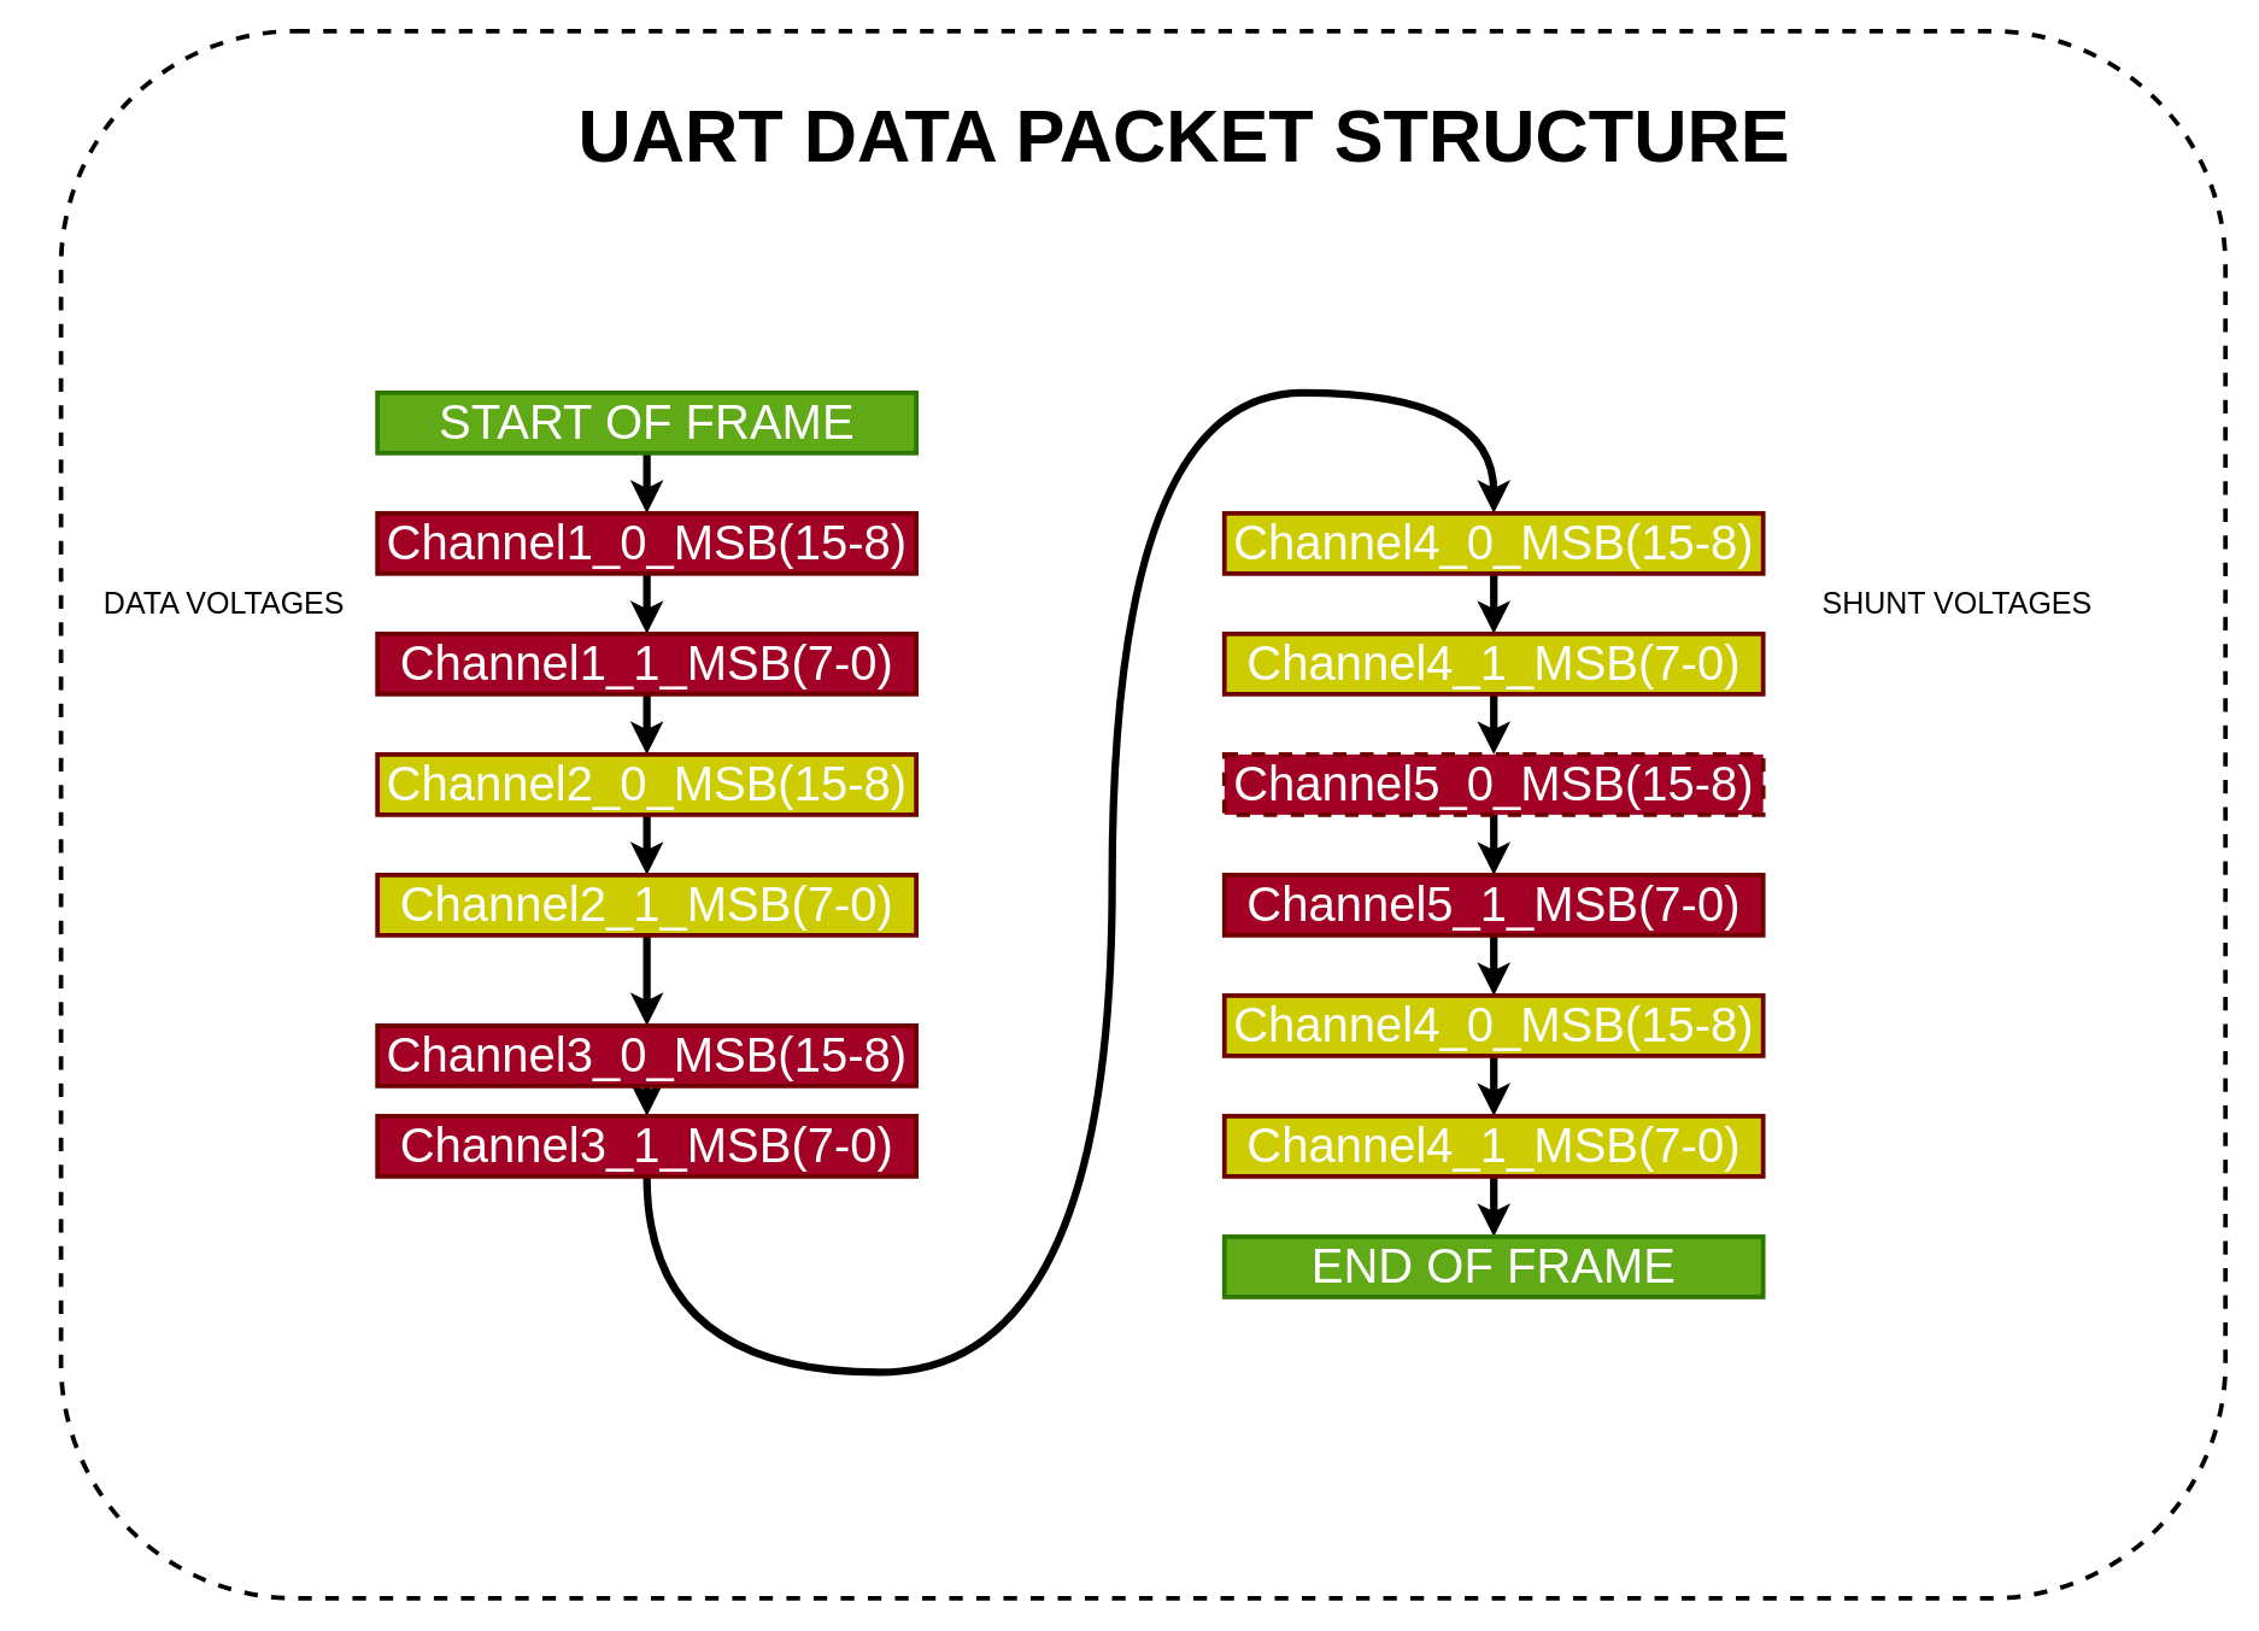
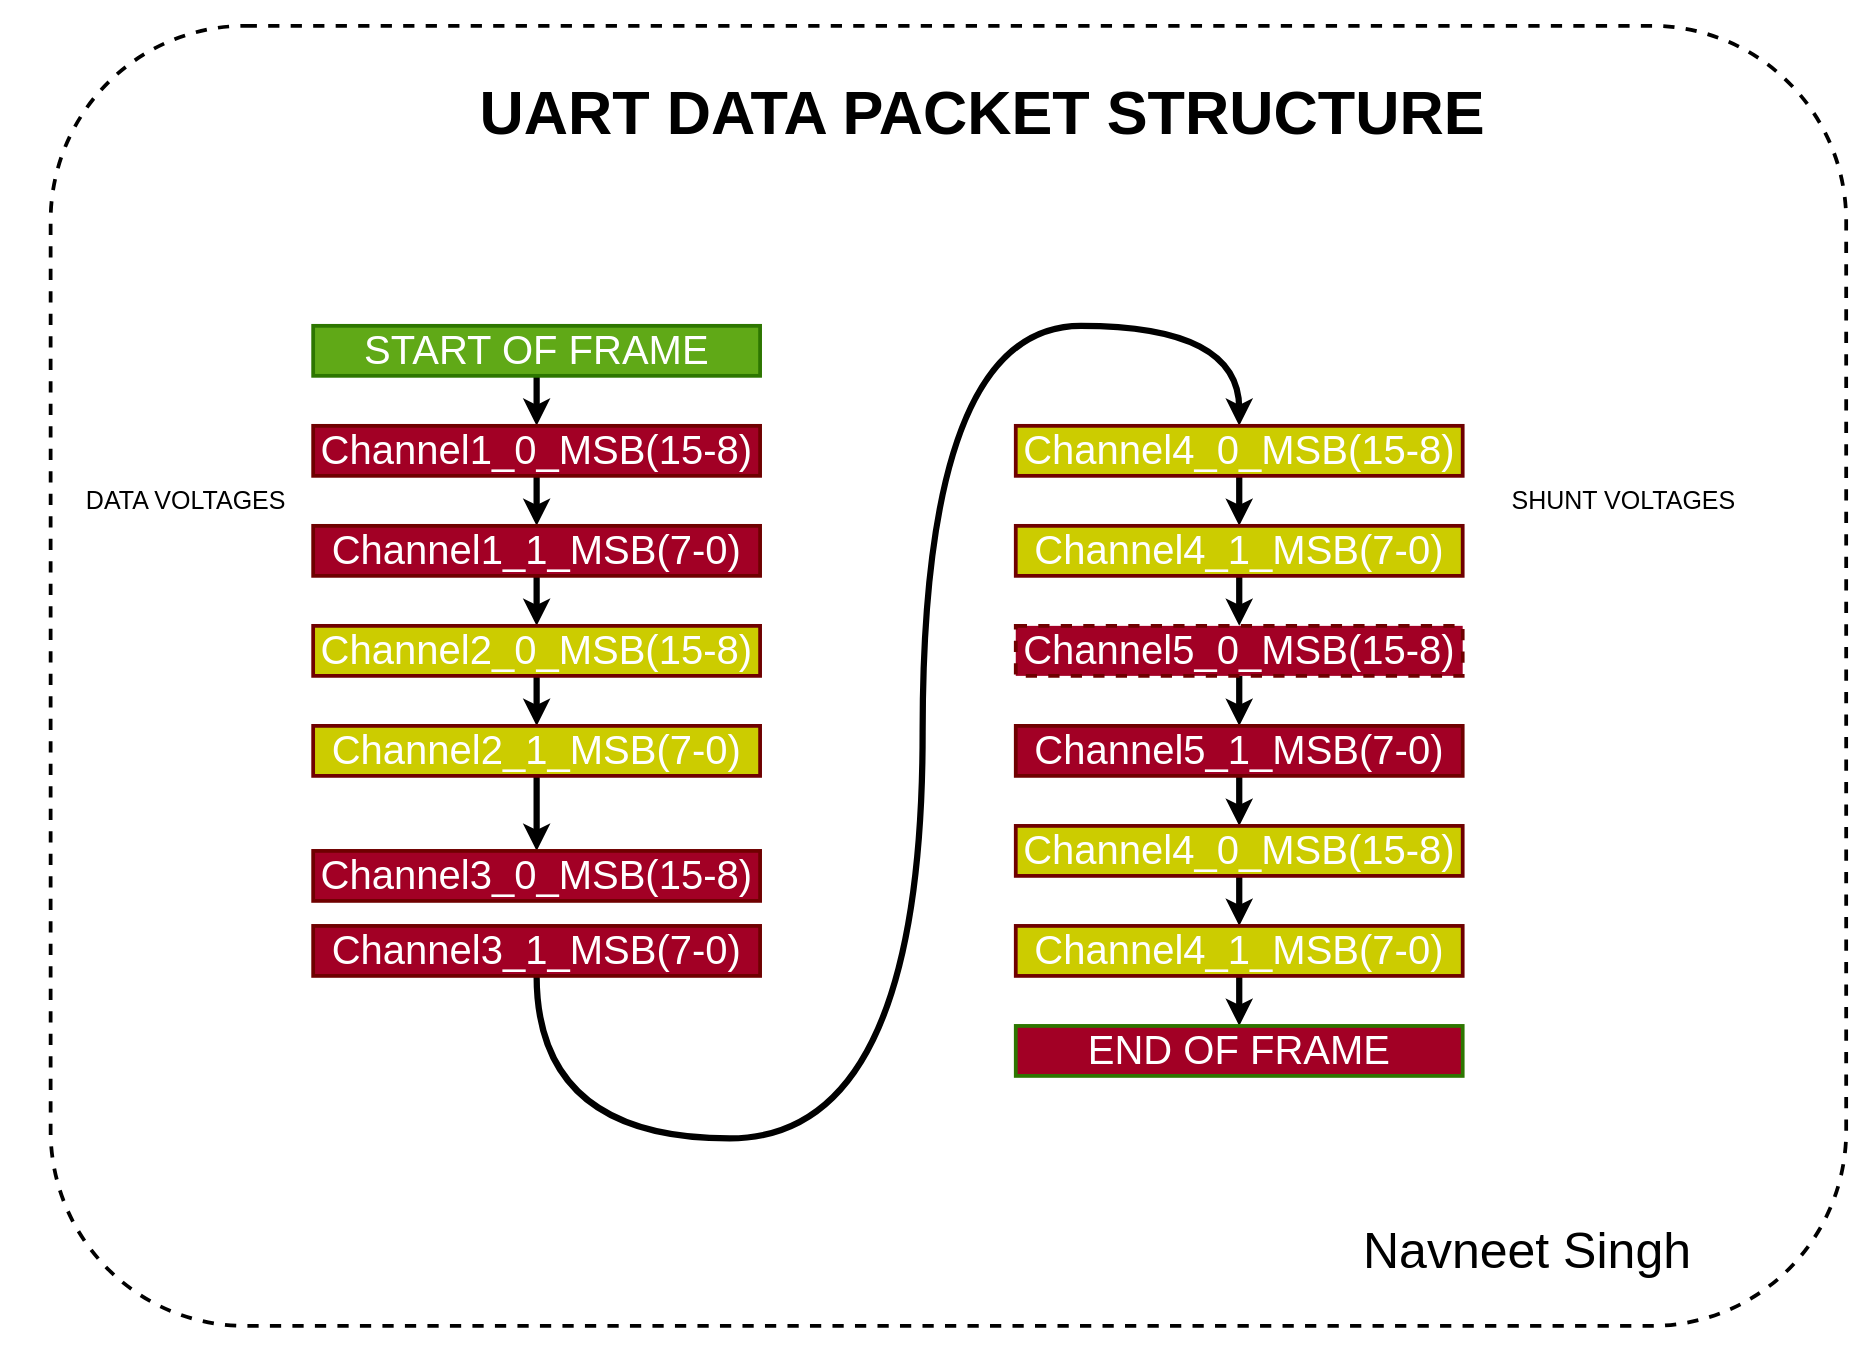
  <mxCell id="0" />
  <mxCell id="1" parent="0" />
  <mxCell id="2" value="" style="rounded=1;whiteSpace=wrap;html=1;labelBackgroundColor=none;fontSize=40;strokeWidth=3;dashed=1;" parent="1" vertex="1"><mxGeometry x="40" y="20" width="1436.25" height="1040" as="geometry" /></mxCell>
  <mxCell id="3" style="edgeStyle=orthogonalEdgeStyle;curved=1;html=1;exitX=0.5;exitY=1;exitDx=0;exitDy=0;entryX=0.5;entryY=0;entryDx=0;entryDy=0;strokeWidth=5;fontSize=100;" edge="1" parent="1" source="4" target="8"><mxGeometry relative="1" as="geometry" /></mxCell>
  <mxCell id="4" value="START OF FRAME" style="rounded=0;whiteSpace=wrap;html=1;fontSize=32;fillColor=#60a917;fontColor=#ffffff;strokeColor=#2D7600;strokeWidth=3;" parent="1" vertex="1"><mxGeometry x="250" y="260" width="357.5" height="40" as="geometry" /></mxCell>
  <mxCell id="5" value="&lt;font style=&quot;font-size: 49px;&quot;&gt;UART DATA PACKET STRUCTURE&lt;/font&gt;" style="text;strokeColor=none;fillColor=none;html=1;fontSize=24;fontStyle=1;verticalAlign=middle;align=center;rounded=1;" parent="1" vertex="1"><mxGeometry x="260" y="40" width="1050" height="100" as="geometry" /></mxCell>
+ <mxCell id="6" value="&lt;p style=&quot;line-height: 100%;&quot;&gt;&lt;font style=&quot;font-size: 40px;&quot;&gt;Navneet Singh&amp;nbsp;&lt;/font&gt;&lt;/p&gt;" style="text;html=1;strokeColor=none;fillColor=none;align=center;verticalAlign=middle;whiteSpace=wrap;rounded=0;labelBackgroundColor=none;fontSize=49;" parent="1" vertex="1"><mxGeometry x="1050" y="950" width="354" height="95" as="geometry" /></mxCell>
  <mxCell id="7" style="edgeStyle=none;html=1;exitX=0.5;exitY=1;exitDx=0;exitDy=0;entryX=0.5;entryY=0;entryDx=0;entryDy=0;fontSize=100;strokeWidth=5;" edge="1" parent="1" source="8" target="10"><mxGeometry relative="1" as="geometry" /></mxCell>
  <mxCell id="8" value="Channel1_0_MSB(15-8)" style="rounded=0;whiteSpace=wrap;html=1;fontSize=32;fillColor=#a20025;fontColor=#ffffff;strokeColor=#6F0000;strokeWidth=3;" vertex="1" parent="1"><mxGeometry x="250" y="340" width="357.5" height="40" as="geometry" /></mxCell>
  <mxCell id="9" style="edgeStyle=none;html=1;exitX=0.5;exitY=1;exitDx=0;exitDy=0;entryX=0.5;entryY=0;entryDx=0;entryDy=0;strokeWidth=5;fontSize=100;" edge="1" parent="1" source="10" target="12"><mxGeometry relative="1" as="geometry" /></mxCell>
  <mxCell id="10" value="Channel1_1_MSB(7-0)" style="rounded=0;whiteSpace=wrap;html=1;fontSize=32;fillColor=#a20025;fontColor=#ffffff;strokeColor=#6F0000;strokeWidth=3;" vertex="1" parent="1"><mxGeometry x="250" y="420" width="357.5" height="40" as="geometry" /></mxCell>
  <mxCell id="11" style="edgeStyle=none;html=1;exitX=0.5;exitY=1;exitDx=0;exitDy=0;entryX=0.5;entryY=0;entryDx=0;entryDy=0;strokeWidth=5;fontSize=100;" edge="1" parent="1" source="12" target="14"><mxGeometry relative="1" as="geometry" /></mxCell>
  <mxCell id="12" value="Channel2_0_MSB(15-8)" style="rounded=0;whiteSpace=wrap;html=1;fontSize=32;fillColor=#CCCC00;fontColor=#ffffff;strokeColor=#6F0000;strokeWidth=3;" vertex="1" parent="1"><mxGeometry x="250" y="500" width="357.5" height="40" as="geometry" /></mxCell>
  <mxCell id="13" style="edgeStyle=none;html=1;exitX=0.5;exitY=1;exitDx=0;exitDy=0;entryX=0.5;entryY=0;entryDx=0;entryDy=0;strokeWidth=5;fontSize=100;" edge="1" parent="1" source="14" target="16"><mxGeometry relative="1" as="geometry" /></mxCell>
  <mxCell id="14" value="Channel2_1_MSB(7-0)" style="rounded=0;whiteSpace=wrap;html=1;fontSize=32;fillColor=#CCCC00;fontColor=#ffffff;strokeColor=#6F0000;strokeWidth=3;" vertex="1" parent="1"><mxGeometry x="250" y="580" width="357.5" height="40" as="geometry" /></mxCell>
- <mxCell id="15" style="edgeStyle=none;html=1;exitX=0.5;exitY=1;exitDx=0;exitDy=0;entryX=0.5;entryY=0;entryDx=0;entryDy=0;strokeWidth=5;fontSize=100;" edge="1" parent="1" source="16" target="18"><mxGeometry relative="1" as="geometry" /></mxCell>
  <mxCell id="16" value="Channel3_0_MSB(15-8)" style="rounded=0;whiteSpace=wrap;html=1;fontSize=32;fillColor=#a20025;fontColor=#ffffff;strokeColor=#6F0000;strokeWidth=3;" vertex="1" parent="1"><mxGeometry x="250" y="680" width="357.5" height="40" as="geometry" /></mxCell>
  <mxCell id="17" style="edgeStyle=orthogonalEdgeStyle;html=1;exitX=0.5;exitY=1;exitDx=0;exitDy=0;strokeWidth=5;fontSize=100;curved=1;entryX=0.5;entryY=0;entryDx=0;entryDy=0;" edge="1" parent="1" source="18" target="20"><mxGeometry relative="1" as="geometry"><mxPoint x="685.54" y="550" as="targetPoint" /><Array as="points"><mxPoint x="428.5" y="910" /><mxPoint x="737.5" y="910" /><mxPoint x="737.5" y="260" /><mxPoint x="990.5" y="260" /></Array></mxGeometry></mxCell>
  <mxCell id="18" value="Channel3_1_MSB(7-0)" style="rounded=0;whiteSpace=wrap;html=1;fontSize=32;fillColor=#a20025;fontColor=#ffffff;strokeColor=#6F0000;strokeWidth=3;" vertex="1" parent="1"><mxGeometry x="250" y="740" width="357.5" height="40" as="geometry" /></mxCell>
  <mxCell id="19" style="edgeStyle=orthogonalEdgeStyle;curved=1;html=1;exitX=0.5;exitY=1;exitDx=0;exitDy=0;entryX=0.5;entryY=0;entryDx=0;entryDy=0;strokeWidth=5;fontSize=100;" edge="1" parent="1" source="20" target="22"><mxGeometry relative="1" as="geometry" /></mxCell>
  <mxCell id="20" value="Channel4_0_MSB(15-8)" style="rounded=0;whiteSpace=wrap;html=1;fontSize=32;fillColor=#CCCC00;fontColor=#ffffff;strokeColor=#6F0000;strokeWidth=3;" vertex="1" parent="1"><mxGeometry x="812" y="340" width="357.5" height="40" as="geometry" /></mxCell>
  <mxCell id="21" style="edgeStyle=orthogonalEdgeStyle;curved=1;html=1;exitX=0.5;exitY=1;exitDx=0;exitDy=0;entryX=0.5;entryY=0;entryDx=0;entryDy=0;strokeWidth=5;fontSize=100;" edge="1" parent="1" source="22" target="24"><mxGeometry relative="1" as="geometry" /></mxCell>
  <mxCell id="22" value="Channel4_1_MSB(7-0)" style="rounded=0;whiteSpace=wrap;html=1;fontSize=32;fillColor=#CCCC00;fontColor=#ffffff;strokeColor=#6F0000;strokeWidth=3;" vertex="1" parent="1"><mxGeometry x="812" y="420" width="357.5" height="40" as="geometry" /></mxCell>
  <mxCell id="23" style="edgeStyle=orthogonalEdgeStyle;curved=1;html=1;exitX=0.5;exitY=1;exitDx=0;exitDy=0;entryX=0.5;entryY=0;entryDx=0;entryDy=0;strokeWidth=5;fontSize=100;" edge="1" parent="1" source="24" target="26"><mxGeometry relative="1" as="geometry" /></mxCell>
  <mxCell id="24" value="Channel5_0_MSB(15-8)" style="rounded=0;whiteSpace=wrap;html=1;fontSize=32;fillColor=#a20025;fontColor=#ffffff;strokeColor=#6F0000;strokeWidth=3;dashed=1;" vertex="1" parent="1"><mxGeometry x="812" y="500" width="357.5" height="40" as="geometry" /></mxCell>
  <mxCell id="25" style="edgeStyle=orthogonalEdgeStyle;curved=1;html=1;exitX=0.5;exitY=1;exitDx=0;exitDy=0;entryX=0.5;entryY=0;entryDx=0;entryDy=0;strokeWidth=5;fontSize=100;" edge="1" parent="1" source="26" target="28"><mxGeometry relative="1" as="geometry" /></mxCell>
  <mxCell id="26" value="Channel5_1_MSB(7-0)" style="rounded=0;whiteSpace=wrap;html=1;fontSize=32;fillColor=#a20025;fontColor=#ffffff;strokeColor=#6F0000;strokeWidth=3;" vertex="1" parent="1"><mxGeometry x="812" y="580" width="357.5" height="40" as="geometry" /></mxCell>
  <mxCell id="27" style="edgeStyle=orthogonalEdgeStyle;curved=1;html=1;exitX=0.5;exitY=1;exitDx=0;exitDy=0;entryX=0.5;entryY=0;entryDx=0;entryDy=0;strokeWidth=5;fontSize=100;" edge="1" parent="1" source="28" target="30"><mxGeometry relative="1" as="geometry" /></mxCell>
  <mxCell id="28" value="Channel4_0_MSB(15-8)" style="rounded=0;whiteSpace=wrap;html=1;fontSize=32;fillColor=#CCCC00;fontColor=#ffffff;strokeColor=#6F0000;strokeWidth=3;" vertex="1" parent="1"><mxGeometry x="812" y="660" width="357.5" height="40" as="geometry" /></mxCell>
  <mxCell id="29" style="edgeStyle=orthogonalEdgeStyle;curved=1;html=1;exitX=0.5;exitY=1;exitDx=0;exitDy=0;entryX=0.5;entryY=0;entryDx=0;entryDy=0;strokeWidth=5;fontSize=100;" edge="1" parent="1" source="30" target="31"><mxGeometry relative="1" as="geometry" /></mxCell>
  <mxCell id="30" value="Channel4_1_MSB(7-0)" style="rounded=0;whiteSpace=wrap;html=1;fontSize=32;fillColor=#CCCC00;fontColor=#ffffff;strokeColor=#6F0000;strokeWidth=3;" vertex="1" parent="1"><mxGeometry x="812" y="740" width="357.5" height="40" as="geometry" /></mxCell>
- <mxCell id="31" value="END OF FRAME" style="rounded=0;whiteSpace=wrap;html=1;fontSize=32;fillColor=#60a917;fontColor=#ffffff;strokeColor=#2D7600;strokeWidth=3;" vertex="1" parent="1"><mxGeometry x="812" y="820" width="357.5" height="40" as="geometry" /></mxCell>
+ <mxCell id="31" value="END OF FRAME" style="rounded=0;whiteSpace=wrap;html=1;fontSize=32;fillColor=#a20025;fontColor=#ffffff;strokeColor=#2D7600;strokeWidth=3;" vertex="1" parent="1"><mxGeometry x="812" y="820" width="357.5" height="40" as="geometry" /></mxCell>
  <mxCell id="32" value="&lt;font style=&quot;font-size: 20px;&quot;&gt;DATA VOLTAGES&lt;/font&gt;" style="text;html=1;strokeColor=none;fillColor=none;align=center;verticalAlign=middle;whiteSpace=wrap;rounded=0;fontSize=100;" vertex="1" parent="1"><mxGeometry x="20" y="370" width="257" as="geometry" /></mxCell>
  <mxCell id="33" value="&lt;font style=&quot;font-size: 20px;&quot;&gt;SHUNT VOLTAGES&lt;/font&gt;" style="text;html=1;strokeColor=none;fillColor=none;align=center;verticalAlign=middle;whiteSpace=wrap;rounded=0;fontSize=100;" vertex="1" parent="1"><mxGeometry x="1170" y="370" width="257" as="geometry" /></mxCell>
